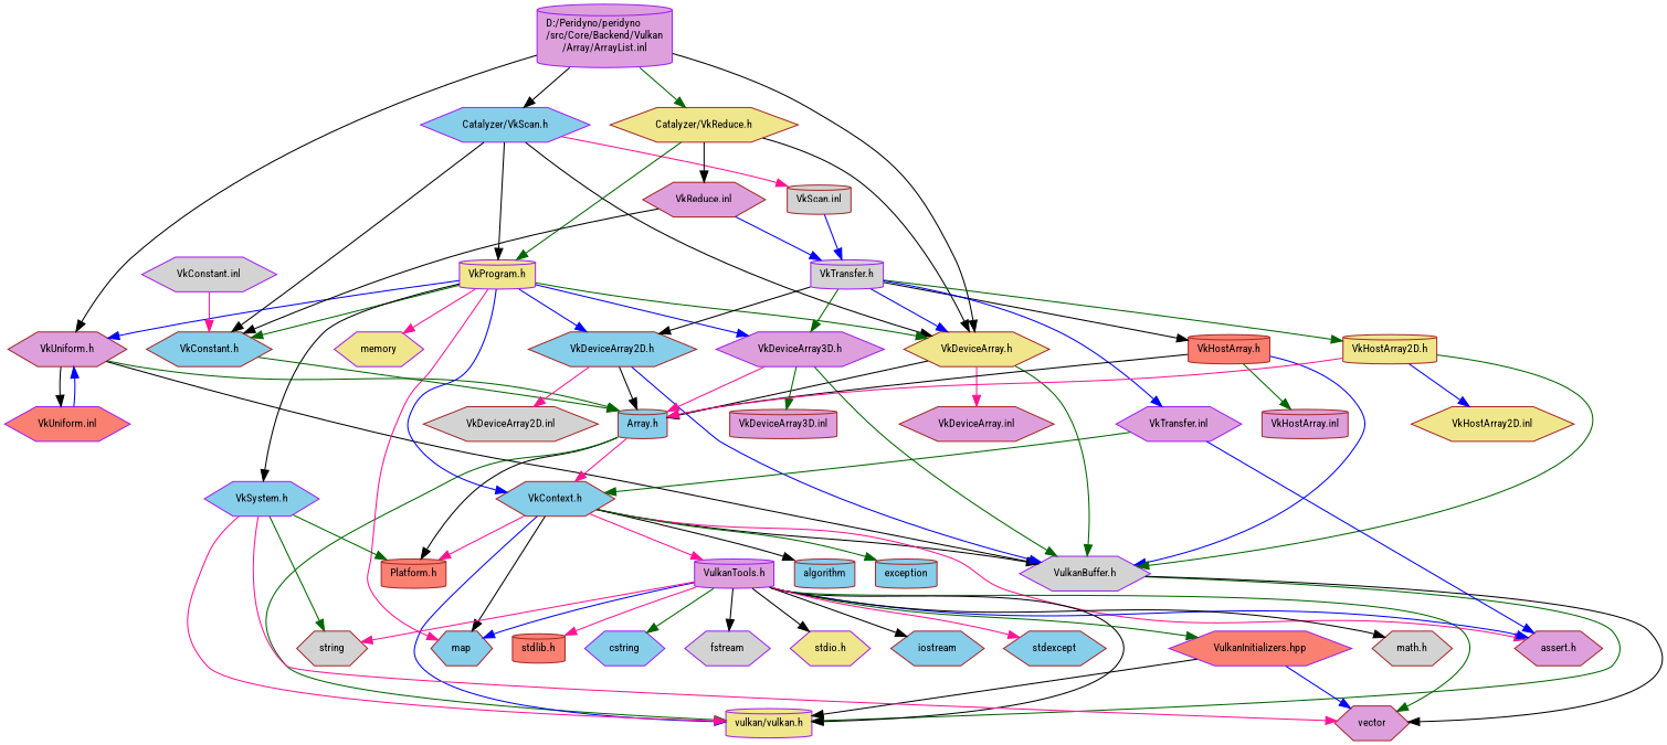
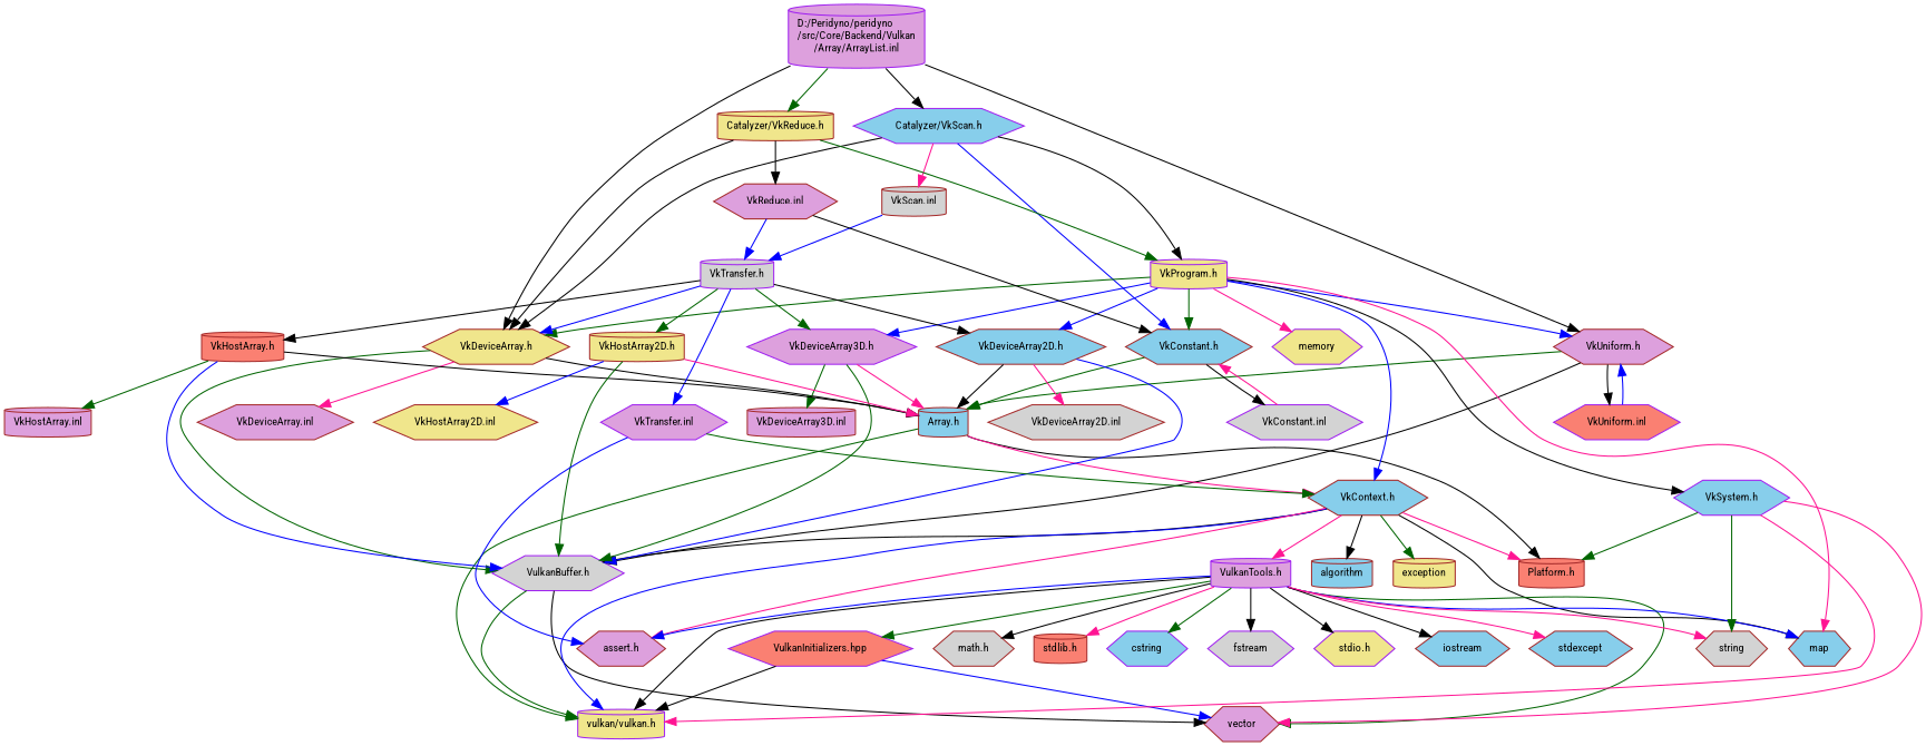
  digraph {
    fontname="Roboto Condensed"
    node [color=brown fillcolor=plum fontname="Roboto Condensed" fontsize=10 shape=hexagon style=filled]
    edge [color=black fontname="Roboto Condensed" fontsize=10 labelfontname=Helvetica labelfontsize=10 style=solid]
    n1 [color=purple fontcolor=black height=0.2 label="D:/Peridyno/peridyno\l/src/Core/Backend/Vulkan\l/Array/ArrayList.inl" shape=cylinder width=0.4]
    n2 [fillcolor=khaki height=0.2 label="VkDeviceArray.h" width=0.4]
    n3 [height=0.2 label="VkUniform.h" width=0.4]
    n4 [color=purple fillcolor=skyblue height=0.2 label="Catalyzer/VkScan.h" width=0.4]
-   n5 [fillcolor=khaki height=0.2 label="Catalyzer/VkReduce.h" width=0.4]
+   n5 [fillcolor=khaki height=0.2 label="Catalyzer/VkReduce.h" shape=cylinder width=0.4]
    n6 [fillcolor=skyblue height=0.2 label="Array.h" shape=cylinder width=0.4]
    n7 [color=purple fillcolor=lightgrey height=0.2 label="VulkanBuffer.h" width=0.4]
    n8 [height=0.2 label="VkDeviceArray.inl" width=0.4]
    n9 [color=purple fillcolor=salmon height=0.2 label="VkUniform.inl" width=0.4]
    n10 [color=purple fillcolor=khaki height=0.2 label="VkProgram.h" shape=cylinder width=0.4]
    n11 [fillcolor=skyblue height=0.2 label="VkConstant.h" width=0.4]
    n12 [fillcolor=lightgrey height=0.2 label="VkScan.inl" shape=cylinder width=0.4]
    n13 [height=0.2 label="VkReduce.inl" width=0.4]
    n14 [fillcolor=salmon height=0.2 label="Platform.h" shape=cylinder width=0.4]
    n15 [color=purple fillcolor=khaki height=0.2 label="vulkan/vulkan.h" shape=cylinder width=0.4]
    n16 [fillcolor=skyblue height=0.2 label="VkContext.h" width=0.4]
    n17 [height=0.2 label=vector width=0.4]
    n18 [color=purple height=0.2 label="VulkanTools.h" shape=cylinder width=0.4]
    n19 [height=0.2 label="assert.h" width=0.4]
    n20 [fillcolor=skyblue height=0.2 label=map width=0.4]
    n21 [fillcolor=skyblue height=0.2 label=algorithm shape=cylinder width=0.4]
-   n22 [fillcolor=skyblue height=0.2 label=exception shape=cylinder width=0.4]
+   n22 [fillcolor=khaki height=0.2 label=exception shape=cylinder width=0.4]
    n23 [color=purple fillcolor=salmon height=0.2 label="VulkanInitializers.hpp" width=0.4]
    n24 [fillcolor=lightgrey height=0.2 label="math.h" width=0.4]
    n25 [fillcolor=salmon height=0.2 label="stdlib.h" shape=cylinder width=0.4]
    n26 [fillcolor=lightgrey height=0.2 label=string width=0.4]
    n27 [color=purple fillcolor=skyblue height=0.2 label=cstring width=0.4]
    n28 [color=purple fillcolor=lightgrey height=0.2 label=fstream width=0.4]
    n29 [color=purple fillcolor=khaki height=0.2 label="stdio.h" width=0.4]
    n30 [fillcolor=skyblue height=0.2 label=iostream width=0.4]
    n31 [fillcolor=skyblue height=0.2 label=stdexcept width=0.4]
    n32 [color=purple fillcolor=skyblue height=0.2 label="VkSystem.h" width=0.4]
    n33 [fillcolor=skyblue height=0.2 label="VkDeviceArray2D.h" width=0.4]
    n34 [color=purple height=0.2 label="VkDeviceArray3D.h" width=0.4]
    n35 [color=purple fillcolor=khaki height=0.2 label=memory width=0.4]
    n36 [color=purple fillcolor=lightgrey height=0.2 label="VkConstant.inl" width=0.4]
    n37 [color=purple fillcolor=lightgrey height=0.2 label="VkTransfer.h" shape=cylinder width=0.4]
    n38 [fillcolor=lightgrey height=0.2 label="VkDeviceArray2D.inl" width=0.4]
    n39 [height=0.2 label="VkDeviceArray3D.inl" shape=cylinder width=0.4]
    n40 [fillcolor=salmon height=0.2 label="VkHostArray.h" shape=cylinder width=0.4]
    n41 [fillcolor=khaki height=0.2 label="VkHostArray2D.h" shape=cylinder width=0.4]
    n42 [color=purple height=0.2 label="VkTransfer.inl" width=0.4]
    n43 [height=0.2 label="VkHostArray.inl" shape=cylinder width=0.4]
    n44 [fillcolor=khaki height=0.2 label="VkHostArray2D.inl" width=0.4]
    n1 -> n2
    n1 -> n3
    n1 -> n4
    n1 -> n5 [color=darkgreen]
    n2 -> n6
    n2 -> n7 [color=darkgreen]
    n2 -> n8 [color=deeppink]
    n3 -> n6 [color=darkgreen]
    n3 -> n7
    n3 -> n9
    n4 -> n2
    n4 -> n10
-   n4 -> n11
+   n4 -> n11 [color=blue]
    n4 -> n12 [color=deeppink]
    n5 -> n2
    n5 -> n10 [color=darkgreen]
    n5 -> n13
    n6 -> n14
    n6 -> n15 [color=darkgreen]
    n6 -> n16 [color=deeppink]
    n7 -> n15 [color=darkgreen]
    n7 -> n17
    n9 -> n3 [color=blue]
    n10 -> n2 [color=darkgreen]
    n10 -> n3 [color=blue]
    n10 -> n11 [color=darkgreen]
    n10 -> n16 [color=blue]
    n10 -> n20 [color=deeppink]
    n10 -> n32
    n10 -> n33 [color=blue]
    n10 -> n34 [color=blue]
    n10 -> n35 [color=deeppink]
    n11 -> n6 [color=darkgreen]
+   n11 -> n36
    n12 -> n37 [color=blue]
    n13 -> n11
    n13 -> n37 [color=blue]
    n16 -> n7
    n16 -> n14 [color=deeppink]
    n16 -> n15 [color=blue]
    n16 -> n18 [color=deeppink]
    n16 -> n19 [color=deeppink]
    n16 -> n20
    n16 -> n21
    n16 -> n22 [color=darkgreen]
    n18 -> n15
    n18 -> n17 [color=darkgreen]
    n18 -> n19 [color=blue]
    n18 -> n20 [color=blue]
    n18 -> n23 [color=darkgreen]
    n18 -> n24
    n18 -> n25 [color=deeppink]
    n18 -> n26 [color=deeppink]
    n18 -> n27 [color=darkgreen]
    n18 -> n28
    n18 -> n29
    n18 -> n30
    n18 -> n31 [color=deeppink]
    n23 -> n15
    n23 -> n17 [color=blue]
    n32 -> n14 [color=darkgreen]
    n32 -> n15 [color=deeppink]
    n32 -> n17 [color=deeppink]
    n32 -> n26 [color=darkgreen]
    n33 -> n6
    n33 -> n7 [color=blue]
    n33 -> n38 [color=deeppink]
    n34 -> n6 [color=deeppink]
    n34 -> n7 [color=darkgreen]
    n34 -> n39 [color=darkgreen]
    n36 -> n11 [color=deeppink]
    n37 -> n2 [color=blue]
    n37 -> n33
    n37 -> n34 [color=darkgreen]
    n37 -> n40
    n37 -> n41 [color=darkgreen]
    n37 -> n42 [color=blue]
    n40 -> n6
    n40 -> n7 [color=blue]
    n40 -> n43 [color=darkgreen]
    n41 -> n6 [color=deeppink]
    n41 -> n7 [color=darkgreen]
    n41 -> n44 [color=blue]
    n42 -> n16 [color=darkgreen]
    n42 -> n19 [color=blue]
  }
